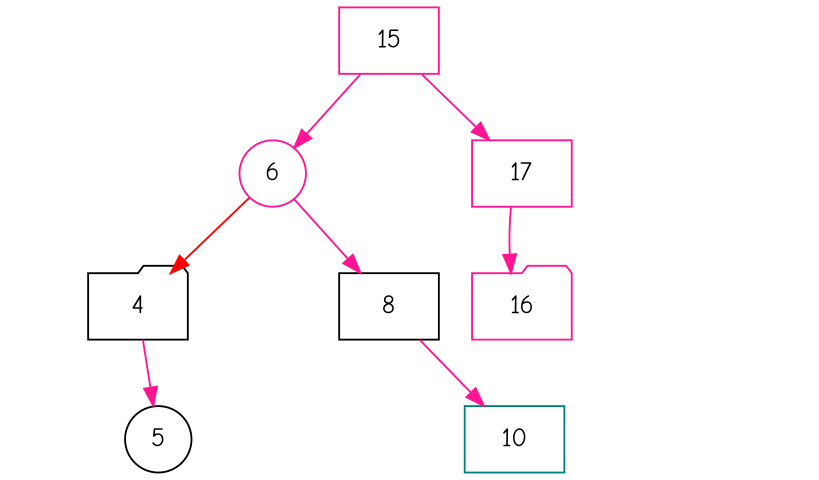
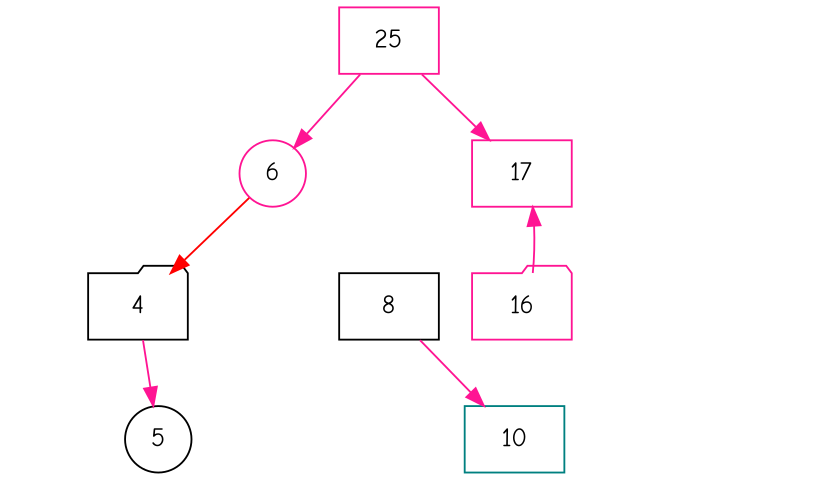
  digraph {
    fontname="Comic Neue"
    node [fontname="Comic Neue"]
    edge [fontname="Comic Neue" style=invis]
    m15 [style=invis width=0.1]
    6 [color=deeppink shape=circle]
    17 [color=deeppink shape=box]
    r8 [style=invis width=0.1]
    m8 [style=invis width=0.1]
    10 [color=teal shape=box]
    m6 [style=invis width=0.1]
    4 [color=black shape=folder]
    8 [color=black shape=box]
    5 [color=black shape=circle]
    m4 [style=invis width=0.1]
    m17 [style=invis width=0.1]
    16 [color=deeppink shape=folder]
    l17 [style=invis width=0.1]
-   15 [color=deeppink shape=box]
+   15 [color=deeppink shape=box label=25]
    subgraph sub_1 {
      rank=same
      m15
      6
      17
    }
    subgraph sub_2 {
      rank=same
      r8
      m8
      10
    }
    subgraph sub_3 {
      rank=same
      m6
      4
      8
    }
    subgraph sub_4 {
      rank=same
      5
      m4
    }
    subgraph sub_5 {
      rank=same
      m17
      16
      l17
    }
    m15 -> 17
    6 -> m15
    6 -> m6
    6 -> 4 [color=red style=""]
-   6 -> 8 [color=deeppink style=""]
    17 -> m17
-   17 -> 16 [color=deeppink style=""]
+   16 -> 17 [color=deeppink style=""]
    17 -> l17
    r8 -> m8
    m8 -> 10
    m6 -> 8
    4 -> m6
    4 -> 5 [color=deeppink style=""]
    4 -> m4
    8 -> r8
    8 -> m8
    8 -> 10 [color=deeppink style=""]
    m4 -> 5
    m17 -> l17
    16 -> m17
    15 -> m15
    15 -> 6 [color=deeppink style=""]
    15 -> 17 [color=deeppink style=""]
  }
